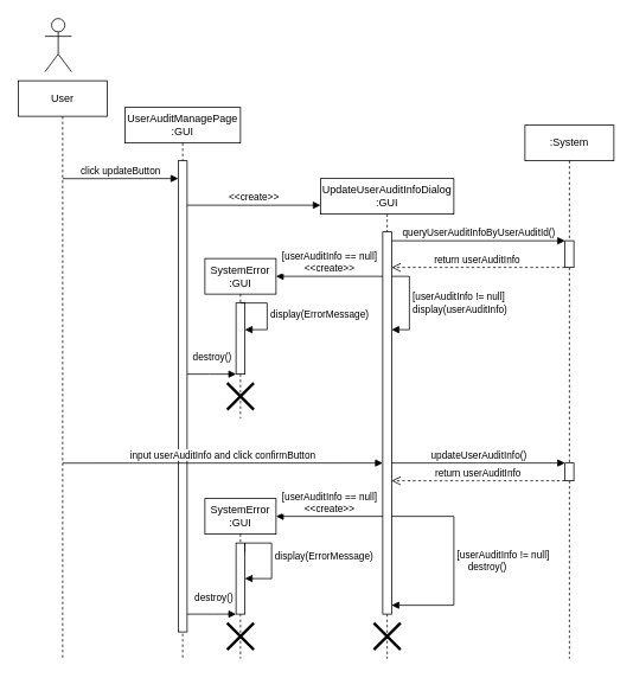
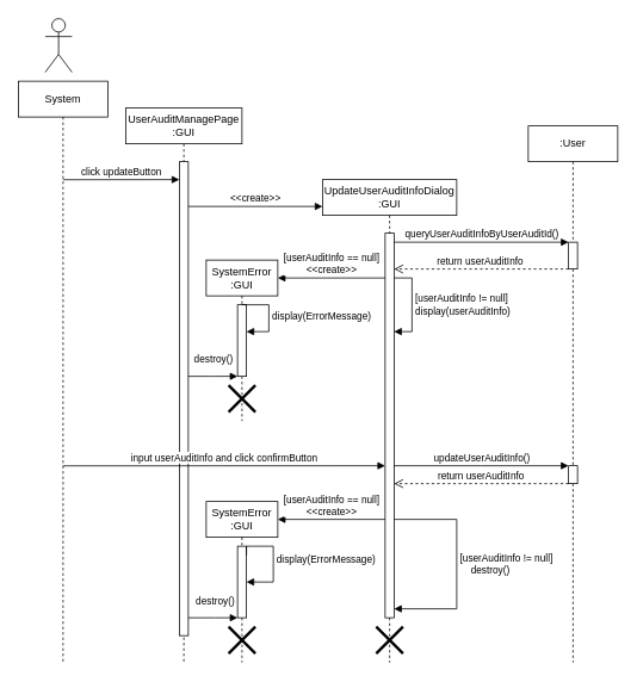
  <mxCell id="0" />
  <mxCell id="1" parent="0" />
  <mxCell id="2" value="" style="shape=umlActor;verticalLabelPosition=bottom;verticalAlign=top;html=1;" vertex="1" parent="1"><mxGeometry x="50" y="20" width="30" height="60" as="geometry" /></mxCell>
- <mxCell id="3" value="User" style="shape=umlLifeline;perimeter=lifelinePerimeter;whiteSpace=wrap;html=1;container=1;dropTarget=0;collapsible=0;recursiveResize=0;outlineConnect=0;portConstraint=eastwest;newEdgeStyle={&quot;edgeStyle&quot;:&quot;elbowEdgeStyle&quot;,&quot;elbow&quot;:&quot;vertical&quot;,&quot;curved&quot;:0,&quot;rounded&quot;:0};" vertex="1" parent="1"><mxGeometry x="20" y="90" width="100" height="650" as="geometry" /></mxCell>
+ <mxCell id="3" value="System" style="shape=umlLifeline;perimeter=lifelinePerimeter;whiteSpace=wrap;html=1;container=1;dropTarget=0;collapsible=0;recursiveResize=0;outlineConnect=0;portConstraint=eastwest;newEdgeStyle={&quot;edgeStyle&quot;:&quot;elbowEdgeStyle&quot;,&quot;elbow&quot;:&quot;vertical&quot;,&quot;curved&quot;:0,&quot;rounded&quot;:0};" vertex="1" parent="1"><mxGeometry x="20" y="90" width="100" height="650" as="geometry" /></mxCell>
  <mxCell id="4" value="UserAuditManagePage&lt;br&gt;:GUI" style="shape=umlLifeline;perimeter=lifelinePerimeter;whiteSpace=wrap;html=1;container=1;dropTarget=0;collapsible=0;recursiveResize=0;outlineConnect=0;portConstraint=eastwest;newEdgeStyle={&quot;edgeStyle&quot;:&quot;elbowEdgeStyle&quot;,&quot;elbow&quot;:&quot;vertical&quot;,&quot;curved&quot;:0,&quot;rounded&quot;:0};" vertex="1" parent="1"><mxGeometry x="140" y="120" width="130" height="620" as="geometry" /></mxCell>
  <mxCell id="5" value="" style="html=1;points=[];perimeter=orthogonalPerimeter;outlineConnect=0;targetShapes=umlLifeline;portConstraint=eastwest;newEdgeStyle={&quot;edgeStyle&quot;:&quot;elbowEdgeStyle&quot;,&quot;elbow&quot;:&quot;vertical&quot;,&quot;curved&quot;:0,&quot;rounded&quot;:0};" vertex="1" parent="4"><mxGeometry x="60" y="60" width="10" height="530" as="geometry" /></mxCell>
  <mxCell id="6" value="click updateButton" style="html=1;verticalAlign=bottom;endArrow=block;edgeStyle=elbowEdgeStyle;elbow=vertical;curved=0;rounded=0;" edge="1" parent="1" target="5"><mxGeometry width="80" relative="1" as="geometry"><mxPoint x="69.929" y="200.136" as="sourcePoint" /><mxPoint x="190" y="200" as="targetPoint" /></mxGeometry></mxCell>
  <mxCell id="7" value="UpdateUserAuditInfoDialog&lt;br&gt;:GUI" style="shape=umlLifeline;perimeter=lifelinePerimeter;whiteSpace=wrap;html=1;container=1;dropTarget=0;collapsible=0;recursiveResize=0;outlineConnect=0;portConstraint=eastwest;newEdgeStyle={&quot;edgeStyle&quot;:&quot;elbowEdgeStyle&quot;,&quot;elbow&quot;:&quot;vertical&quot;,&quot;curved&quot;:0,&quot;rounded&quot;:0};" vertex="1" parent="1"><mxGeometry x="360" y="200" width="150" height="540" as="geometry" /></mxCell>
  <mxCell id="8" value="" style="html=1;points=[];perimeter=orthogonalPerimeter;outlineConnect=0;targetShapes=umlLifeline;portConstraint=eastwest;newEdgeStyle={&quot;edgeStyle&quot;:&quot;elbowEdgeStyle&quot;,&quot;elbow&quot;:&quot;vertical&quot;,&quot;curved&quot;:0,&quot;rounded&quot;:0};" vertex="1" parent="7"><mxGeometry x="70" y="60" width="10" height="430" as="geometry" /></mxCell>
  <mxCell id="9" value="" style="shape=umlDestroy;whiteSpace=wrap;html=1;strokeWidth=3;targetShapes=umlLifeline;" vertex="1" parent="7"><mxGeometry x="60" y="500" width="30" height="30" as="geometry" /></mxCell>
  <mxCell id="10" value="[u&lt;span style=&quot;text-align: center;&quot;&gt;serAudit&lt;/span&gt;&lt;span style=&quot;text-align: center;&quot;&gt;Info&amp;nbsp;&lt;/span&gt;!= null]&lt;br&gt;display(u&lt;span style=&quot;text-align: center;&quot;&gt;serAudit&lt;/span&gt;&lt;span style=&quot;text-align: center;&quot;&gt;Info&lt;/span&gt;)" style="html=1;align=left;spacingLeft=2;endArrow=block;rounded=0;edgeStyle=orthogonalEdgeStyle;curved=0;rounded=0;" edge="1" parent="7" source="8" target="8"><mxGeometry relative="1" as="geometry"><mxPoint x="80" y="110" as="sourcePoint" /><Array as="points"><mxPoint x="100" y="110" /><mxPoint x="100" y="170" /></Array><mxPoint x="75" y="140" as="targetPoint" /></mxGeometry></mxCell>
  <mxCell id="11" value="[u&lt;span style=&quot;text-align: center;&quot;&gt;serAudit&lt;/span&gt;&lt;span style=&quot;text-align: center;&quot;&gt;Info&amp;nbsp;&lt;/span&gt;!= null]&lt;br&gt;&lt;span style=&quot;&quot;&gt;&lt;span style=&quot;&quot;&gt;&amp;nbsp;&amp;nbsp;&amp;nbsp;&amp;nbsp;&lt;/span&gt;&lt;/span&gt;destroy()" style="html=1;align=left;spacingLeft=2;endArrow=block;rounded=0;edgeStyle=orthogonalEdgeStyle;curved=0;rounded=0;" edge="1" parent="7" source="8" target="8"><mxGeometry relative="1" as="geometry"><mxPoint x="80" y="400" as="sourcePoint" /><Array as="points"><mxPoint x="150" y="380" /><mxPoint x="150" y="480" /></Array><mxPoint x="80" y="480" as="targetPoint" /></mxGeometry></mxCell>
  <mxCell id="12" value="&amp;lt;&amp;lt;create&amp;gt;&amp;gt;" style="html=1;verticalAlign=bottom;endArrow=block;edgeStyle=elbowEdgeStyle;elbow=vertical;curved=0;rounded=0;entryX=0;entryY=0.061;entryDx=0;entryDy=0;entryPerimeter=0;" edge="1" parent="1" source="5"><mxGeometry width="80" relative="1" as="geometry"><mxPoint x="215" y="230" as="sourcePoint" /><mxPoint x="360" y="230.305" as="targetPoint" /></mxGeometry></mxCell>
  <mxCell id="13" value="input userAuditInfo and click confirmButton" style="html=1;verticalAlign=bottom;endArrow=block;edgeStyle=elbowEdgeStyle;elbow=vertical;curved=0;rounded=0;" edge="1" parent="1" target="8"><mxGeometry width="80" relative="1" as="geometry"><mxPoint x="69.997" y="520.13" as="sourcePoint" /><mxPoint x="419.83" y="520.13" as="targetPoint" /></mxGeometry></mxCell>
- <mxCell id="14" value=":System" style="shape=umlLifeline;perimeter=lifelinePerimeter;whiteSpace=wrap;html=1;container=1;dropTarget=0;collapsible=0;recursiveResize=0;outlineConnect=0;portConstraint=eastwest;newEdgeStyle={&quot;edgeStyle&quot;:&quot;elbowEdgeStyle&quot;,&quot;elbow&quot;:&quot;vertical&quot;,&quot;curved&quot;:0,&quot;rounded&quot;:0};" vertex="1" parent="1"><mxGeometry x="590" y="140" width="100" height="600" as="geometry" /></mxCell>
+ <mxCell id="14" value=":User" style="shape=umlLifeline;perimeter=lifelinePerimeter;whiteSpace=wrap;html=1;container=1;dropTarget=0;collapsible=0;recursiveResize=0;outlineConnect=0;portConstraint=eastwest;newEdgeStyle={&quot;edgeStyle&quot;:&quot;elbowEdgeStyle&quot;,&quot;elbow&quot;:&quot;vertical&quot;,&quot;curved&quot;:0,&quot;rounded&quot;:0};" vertex="1" parent="1"><mxGeometry x="590" y="140" width="100" height="600" as="geometry" /></mxCell>
  <mxCell id="15" value="" style="html=1;points=[];perimeter=orthogonalPerimeter;outlineConnect=0;targetShapes=umlLifeline;portConstraint=eastwest;newEdgeStyle={&quot;edgeStyle&quot;:&quot;elbowEdgeStyle&quot;,&quot;elbow&quot;:&quot;vertical&quot;,&quot;curved&quot;:0,&quot;rounded&quot;:0};" vertex="1" parent="14"><mxGeometry x="45" y="380" width="10" height="20" as="geometry" /></mxCell>
  <mxCell id="16" value="" style="html=1;points=[];perimeter=orthogonalPerimeter;outlineConnect=0;targetShapes=umlLifeline;portConstraint=eastwest;newEdgeStyle={&quot;edgeStyle&quot;:&quot;elbowEdgeStyle&quot;,&quot;elbow&quot;:&quot;vertical&quot;,&quot;curved&quot;:0,&quot;rounded&quot;:0};" vertex="1" parent="14"><mxGeometry x="45" y="130" width="10" height="30" as="geometry" /></mxCell>
  <mxCell id="17" value="updateUserAuditInfo()" style="html=1;verticalAlign=bottom;endArrow=block;edgeStyle=elbowEdgeStyle;elbow=vertical;curved=0;rounded=0;" edge="1" parent="1" source="8"><mxGeometry width="80" relative="1" as="geometry"><mxPoint x="440" y="520" as="sourcePoint" /><mxPoint x="635" y="520" as="targetPoint" /></mxGeometry></mxCell>
  <mxCell id="18" value="return userAuditInfo" style="html=1;verticalAlign=bottom;endArrow=open;dashed=1;endSize=8;edgeStyle=elbowEdgeStyle;elbow=vertical;curved=0;rounded=0;" edge="1" parent="1" target="8"><mxGeometry relative="1" as="geometry"><mxPoint x="635" y="540" as="sourcePoint" /><mxPoint x="440" y="540" as="targetPoint" /></mxGeometry></mxCell>
  <mxCell id="19" value="[userAuditInfo == null]&lt;br&gt;&amp;lt;&amp;lt;create&amp;gt;&amp;gt;" style="html=1;verticalAlign=bottom;endArrow=block;edgeStyle=elbowEdgeStyle;elbow=vertical;curved=0;rounded=0;" edge="1" parent="1" source="8"><mxGeometry width="80" relative="1" as="geometry"><mxPoint x="420" y="580.047" as="sourcePoint" /><mxPoint x="310" y="580.38" as="targetPoint" /></mxGeometry></mxCell>
  <mxCell id="20" value="SystemError&lt;br&gt;:GUI" style="shape=umlLifeline;perimeter=lifelinePerimeter;whiteSpace=wrap;html=1;container=1;dropTarget=0;collapsible=0;recursiveResize=0;outlineConnect=0;portConstraint=eastwest;newEdgeStyle={&quot;edgeStyle&quot;:&quot;elbowEdgeStyle&quot;,&quot;elbow&quot;:&quot;vertical&quot;,&quot;curved&quot;:0,&quot;rounded&quot;:0};" vertex="1" parent="1"><mxGeometry x="230" y="560" width="80" height="180" as="geometry" /></mxCell>
  <mxCell id="21" value="" style="html=1;points=[];perimeter=orthogonalPerimeter;outlineConnect=0;targetShapes=umlLifeline;portConstraint=eastwest;newEdgeStyle={&quot;edgeStyle&quot;:&quot;elbowEdgeStyle&quot;,&quot;elbow&quot;:&quot;vertical&quot;,&quot;curved&quot;:0,&quot;rounded&quot;:0};" vertex="1" parent="20"><mxGeometry x="35" y="50" width="10" height="80" as="geometry" /></mxCell>
  <mxCell id="22" value="" style="shape=umlDestroy;whiteSpace=wrap;html=1;strokeWidth=3;targetShapes=umlLifeline;" vertex="1" parent="20"><mxGeometry x="25" y="140" width="30" height="30" as="geometry" /></mxCell>
  <mxCell id="23" value="display(ErrorMessage)" style="html=1;align=left;spacingLeft=2;endArrow=block;rounded=0;edgeStyle=orthogonalEdgeStyle;curved=0;rounded=0;" edge="1" parent="1" target="21"><mxGeometry relative="1" as="geometry"><mxPoint x="275" y="620" as="sourcePoint" /><Array as="points"><mxPoint x="275" y="610" /><mxPoint x="305" y="610" /><mxPoint x="305" y="650" /></Array><mxPoint x="280" y="650" as="targetPoint" /></mxGeometry></mxCell>
  <mxCell id="24" value="destroy()" style="html=1;verticalAlign=bottom;endArrow=block;edgeStyle=elbowEdgeStyle;elbow=vertical;curved=0;rounded=0;" edge="1" parent="1" source="5" target="21"><mxGeometry x="0.091" y="10" width="80" relative="1" as="geometry"><mxPoint x="215" y="680" as="sourcePoint" /><mxPoint x="260" y="680" as="targetPoint" /><Array as="points"><mxPoint x="240" y="690" /></Array><mxPoint as="offset" /></mxGeometry></mxCell>
  <mxCell id="25" value="queryUserAuditInfoByUserAuditId()" style="html=1;verticalAlign=bottom;endArrow=block;edgeStyle=elbowEdgeStyle;elbow=vertical;curved=0;rounded=0;" edge="1" parent="1" source="8"><mxGeometry width="80" relative="1" as="geometry"><mxPoint x="450" y="270" as="sourcePoint" /><mxPoint x="635" y="270.17" as="targetPoint" /></mxGeometry></mxCell>
  <mxCell id="26" value="return userAuditInfo" style="html=1;verticalAlign=bottom;endArrow=open;dashed=1;endSize=8;edgeStyle=elbowEdgeStyle;elbow=vertical;curved=0;rounded=0;" edge="1" parent="1" target="8"><mxGeometry x="0.02" relative="1" as="geometry"><mxPoint x="635" y="299.997" as="sourcePoint" /><mxPoint x="440" y="300" as="targetPoint" /><mxPoint as="offset" /></mxGeometry></mxCell>
  <mxCell id="27" value="[userAuditInfo == null]&lt;br&gt;&amp;lt;&amp;lt;create&amp;gt;&amp;gt;" style="html=1;verticalAlign=bottom;endArrow=block;edgeStyle=elbowEdgeStyle;elbow=vertical;curved=0;rounded=0;" edge="1" parent="1" source="8"><mxGeometry width="80" relative="1" as="geometry"><mxPoint x="420" y="309.667" as="sourcePoint" /><mxPoint x="310" y="310" as="targetPoint" /></mxGeometry></mxCell>
  <mxCell id="28" value="SystemError&lt;br&gt;:GUI" style="shape=umlLifeline;perimeter=lifelinePerimeter;whiteSpace=wrap;html=1;container=1;dropTarget=0;collapsible=0;recursiveResize=0;outlineConnect=0;portConstraint=eastwest;newEdgeStyle={&quot;edgeStyle&quot;:&quot;elbowEdgeStyle&quot;,&quot;elbow&quot;:&quot;vertical&quot;,&quot;curved&quot;:0,&quot;rounded&quot;:0};" vertex="1" parent="1"><mxGeometry x="230" y="290" width="80" height="180" as="geometry" /></mxCell>
  <mxCell id="29" value="" style="html=1;points=[];perimeter=orthogonalPerimeter;outlineConnect=0;targetShapes=umlLifeline;portConstraint=eastwest;newEdgeStyle={&quot;edgeStyle&quot;:&quot;elbowEdgeStyle&quot;,&quot;elbow&quot;:&quot;vertical&quot;,&quot;curved&quot;:0,&quot;rounded&quot;:0};" vertex="1" parent="28"><mxGeometry x="35" y="50" width="10" height="80" as="geometry" /></mxCell>
  <mxCell id="30" value="" style="shape=umlDestroy;whiteSpace=wrap;html=1;strokeWidth=3;targetShapes=umlLifeline;" vertex="1" parent="28"><mxGeometry x="25" y="140" width="30" height="30" as="geometry" /></mxCell>
  <mxCell id="31" value="display(ErrorMessage)" style="html=1;align=left;spacingLeft=2;endArrow=block;rounded=0;edgeStyle=orthogonalEdgeStyle;curved=0;rounded=0;" edge="1" parent="1"><mxGeometry x="0.007" relative="1" as="geometry"><mxPoint x="270" y="340" as="sourcePoint" /><Array as="points"><mxPoint x="300" y="370" /></Array><mxPoint x="275" y="370" as="targetPoint" /><mxPoint as="offset" /></mxGeometry></mxCell>
  <mxCell id="32" value="destroy()" style="html=1;verticalAlign=bottom;endArrow=block;edgeStyle=elbowEdgeStyle;elbow=vertical;curved=0;rounded=0;" edge="1" parent="1" source="5" target="29"><mxGeometry y="10" width="80" relative="1" as="geometry"><mxPoint x="230" y="420" as="sourcePoint" /><mxPoint x="255" y="410" as="targetPoint" /><Array as="points"><mxPoint x="235" y="420" /></Array><mxPoint as="offset" /></mxGeometry></mxCell>
